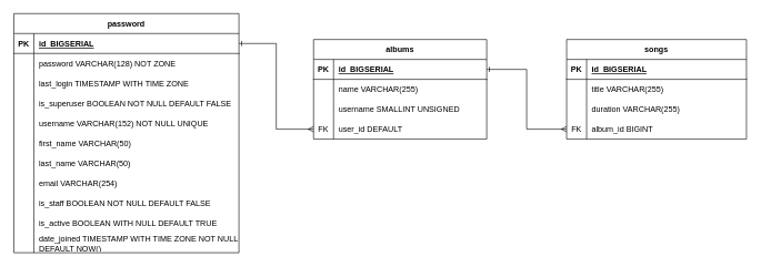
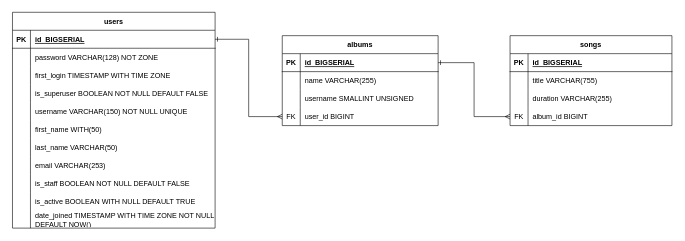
  <mxCell id="0" />
  <mxCell id="1" parent="0" />
- <mxCell id="2" value="password" style="shape=table;startSize=30;container=1;collapsible=1;childLayout=tableLayout;fixedRows=1;rowLines=0;fontStyle=1;align=center;resizeLast=1;" vertex="1" parent="1"><mxGeometry x="20" y="20" width="338" height="360" as="geometry" /></mxCell>
+ <mxCell id="2" value="users" style="shape=table;startSize=30;container=1;collapsible=1;childLayout=tableLayout;fixedRows=1;rowLines=0;fontStyle=1;align=center;resizeLast=1;" vertex="1" parent="1"><mxGeometry x="20" y="20" width="338" height="360" as="geometry" /></mxCell>
  <mxCell id="3" value="" style="shape=tableRow;horizontal=0;startSize=0;swimlaneHead=0;swimlaneBody=0;fillColor=none;collapsible=0;dropTarget=0;points=[[0,0.5],[1,0.5]];portConstraint=eastwest;top=0;left=0;right=0;bottom=1;" vertex="1" parent="2"><mxGeometry y="30" width="338" height="30" as="geometry" /></mxCell>
  <mxCell id="4" value="PK" style="shape=partialRectangle;connectable=0;fillColor=none;top=0;left=0;bottom=0;right=0;fontStyle=1;overflow=hidden;" vertex="1" parent="3"><mxGeometry width="30" height="30" as="geometry"><mxRectangle width="30" height="30" as="alternateBounds" /></mxGeometry></mxCell>
  <mxCell id="5" value="id  BIGSERIAL" style="shape=partialRectangle;connectable=0;fillColor=none;top=0;left=0;bottom=0;right=0;align=left;spacingLeft=6;fontStyle=5;overflow=hidden;" vertex="1" parent="3"><mxGeometry x="30" width="308" height="30" as="geometry"><mxRectangle width="308" height="30" as="alternateBounds" /></mxGeometry></mxCell>
  <mxCell id="6" value="" style="shape=tableRow;horizontal=0;startSize=0;swimlaneHead=0;swimlaneBody=0;fillColor=none;collapsible=0;dropTarget=0;points=[[0,0.5],[1,0.5]];portConstraint=eastwest;top=0;left=0;right=0;bottom=0;" vertex="1" parent="2"><mxGeometry y="60" width="338" height="30" as="geometry" /></mxCell>
  <mxCell id="7" value="" style="shape=partialRectangle;connectable=0;fillColor=none;top=0;left=0;bottom=0;right=0;editable=1;overflow=hidden;" vertex="1" parent="6"><mxGeometry width="30" height="30" as="geometry"><mxRectangle width="30" height="30" as="alternateBounds" /></mxGeometry></mxCell>
  <mxCell id="8" value="password VARCHAR(128) NOT ZONE" style="shape=partialRectangle;connectable=0;fillColor=none;top=0;left=0;bottom=0;right=0;align=left;spacingLeft=6;overflow=hidden;" vertex="1" parent="6"><mxGeometry x="30" width="308" height="30" as="geometry"><mxRectangle width="308" height="30" as="alternateBounds" /></mxGeometry></mxCell>
  <mxCell id="9" value="" style="shape=tableRow;horizontal=0;startSize=0;swimlaneHead=0;swimlaneBody=0;fillColor=none;collapsible=0;dropTarget=0;points=[[0,0.5],[1,0.5]];portConstraint=eastwest;top=0;left=0;right=0;bottom=0;" vertex="1" parent="2"><mxGeometry y="90" width="338" height="30" as="geometry" /></mxCell>
  <mxCell id="10" value="" style="shape=partialRectangle;connectable=0;fillColor=none;top=0;left=0;bottom=0;right=0;editable=1;overflow=hidden;" vertex="1" parent="9"><mxGeometry width="30" height="30" as="geometry"><mxRectangle width="30" height="30" as="alternateBounds" /></mxGeometry></mxCell>
- <mxCell id="11" value="last_login TIMESTAMP WITH TIME ZONE" style="shape=partialRectangle;connectable=0;fillColor=none;top=0;left=0;bottom=0;right=0;align=left;spacingLeft=6;overflow=hidden;" vertex="1" parent="9"><mxGeometry x="30" width="308" height="30" as="geometry"><mxRectangle width="308" height="30" as="alternateBounds" /></mxGeometry></mxCell>
+ <mxCell id="11" value="first_login TIMESTAMP WITH TIME ZONE" style="shape=partialRectangle;connectable=0;fillColor=none;top=0;left=0;bottom=0;right=0;align=left;spacingLeft=6;overflow=hidden;" vertex="1" parent="9"><mxGeometry x="30" width="308" height="30" as="geometry"><mxRectangle width="308" height="30" as="alternateBounds" /></mxGeometry></mxCell>
  <mxCell id="12" value="" style="shape=tableRow;horizontal=0;startSize=0;swimlaneHead=0;swimlaneBody=0;fillColor=none;collapsible=0;dropTarget=0;points=[[0,0.5],[1,0.5]];portConstraint=eastwest;top=0;left=0;right=0;bottom=0;" vertex="1" parent="2"><mxGeometry y="120" width="338" height="30" as="geometry" /></mxCell>
  <mxCell id="13" value="" style="shape=partialRectangle;connectable=0;fillColor=none;top=0;left=0;bottom=0;right=0;editable=1;overflow=hidden;" vertex="1" parent="12"><mxGeometry width="30" height="30" as="geometry"><mxRectangle width="30" height="30" as="alternateBounds" /></mxGeometry></mxCell>
  <mxCell id="14" value="is_superuser BOOLEAN NOT NULL DEFAULT FALSE" style="shape=partialRectangle;connectable=0;fillColor=none;top=0;left=0;bottom=0;right=0;align=left;spacingLeft=6;overflow=hidden;" vertex="1" parent="12"><mxGeometry x="30" width="308" height="30" as="geometry"><mxRectangle width="308" height="30" as="alternateBounds" /></mxGeometry></mxCell>
  <mxCell id="15" style="shape=tableRow;horizontal=0;startSize=0;swimlaneHead=0;swimlaneBody=0;fillColor=none;collapsible=0;dropTarget=0;points=[[0,0.5],[1,0.5]];portConstraint=eastwest;top=0;left=0;right=0;bottom=0;" vertex="1" parent="2"><mxGeometry y="150" width="338" height="30" as="geometry" /></mxCell>
  <mxCell id="16" style="shape=partialRectangle;connectable=0;fillColor=none;top=0;left=0;bottom=0;right=0;editable=1;overflow=hidden;" vertex="1" parent="15"><mxGeometry width="30" height="30" as="geometry"><mxRectangle width="30" height="30" as="alternateBounds" /></mxGeometry></mxCell>
- <mxCell id="17" value="username VARCHAR(152) NOT NULL UNIQUE" style="shape=partialRectangle;connectable=0;fillColor=none;top=0;left=0;bottom=0;right=0;align=left;spacingLeft=6;overflow=hidden;" vertex="1" parent="15"><mxGeometry x="30" width="308" height="30" as="geometry"><mxRectangle width="308" height="30" as="alternateBounds" /></mxGeometry></mxCell>
+ <mxCell id="17" value="username VARCHAR(150) NOT NULL UNIQUE" style="shape=partialRectangle;connectable=0;fillColor=none;top=0;left=0;bottom=0;right=0;align=left;spacingLeft=6;overflow=hidden;" vertex="1" parent="15"><mxGeometry x="30" width="308" height="30" as="geometry"><mxRectangle width="308" height="30" as="alternateBounds" /></mxGeometry></mxCell>
  <mxCell id="18" style="shape=tableRow;horizontal=0;startSize=0;swimlaneHead=0;swimlaneBody=0;fillColor=none;collapsible=0;dropTarget=0;points=[[0,0.5],[1,0.5]];portConstraint=eastwest;top=0;left=0;right=0;bottom=0;" vertex="1" parent="2"><mxGeometry y="180" width="338" height="30" as="geometry" /></mxCell>
  <mxCell id="19" style="shape=partialRectangle;connectable=0;fillColor=none;top=0;left=0;bottom=0;right=0;editable=1;overflow=hidden;" vertex="1" parent="18"><mxGeometry width="30" height="30" as="geometry"><mxRectangle width="30" height="30" as="alternateBounds" /></mxGeometry></mxCell>
- <mxCell id="20" value="first_name VARCHAR(50)" style="shape=partialRectangle;connectable=0;fillColor=none;top=0;left=0;bottom=0;right=0;align=left;spacingLeft=6;overflow=hidden;" vertex="1" parent="18"><mxGeometry x="30" width="308" height="30" as="geometry"><mxRectangle width="308" height="30" as="alternateBounds" /></mxGeometry></mxCell>
+ <mxCell id="20" value="first_name WITH(50)" style="shape=partialRectangle;connectable=0;fillColor=none;top=0;left=0;bottom=0;right=0;align=left;spacingLeft=6;overflow=hidden;" vertex="1" parent="18"><mxGeometry x="30" width="308" height="30" as="geometry"><mxRectangle width="308" height="30" as="alternateBounds" /></mxGeometry></mxCell>
  <mxCell id="21" style="shape=tableRow;horizontal=0;startSize=0;swimlaneHead=0;swimlaneBody=0;fillColor=none;collapsible=0;dropTarget=0;points=[[0,0.5],[1,0.5]];portConstraint=eastwest;top=0;left=0;right=0;bottom=0;" vertex="1" parent="2"><mxGeometry y="210" width="338" height="30" as="geometry" /></mxCell>
  <mxCell id="22" style="shape=partialRectangle;connectable=0;fillColor=none;top=0;left=0;bottom=0;right=0;editable=1;overflow=hidden;" vertex="1" parent="21"><mxGeometry width="30" height="30" as="geometry"><mxRectangle width="30" height="30" as="alternateBounds" /></mxGeometry></mxCell>
  <mxCell id="23" value="last_name VARCHAR(50)" style="shape=partialRectangle;connectable=0;fillColor=none;top=0;left=0;bottom=0;right=0;align=left;spacingLeft=6;overflow=hidden;" vertex="1" parent="21"><mxGeometry x="30" width="308" height="30" as="geometry"><mxRectangle width="308" height="30" as="alternateBounds" /></mxGeometry></mxCell>
  <mxCell id="24" style="shape=tableRow;horizontal=0;startSize=0;swimlaneHead=0;swimlaneBody=0;fillColor=none;collapsible=0;dropTarget=0;points=[[0,0.5],[1,0.5]];portConstraint=eastwest;top=0;left=0;right=0;bottom=0;" vertex="1" parent="2"><mxGeometry y="240" width="338" height="30" as="geometry" /></mxCell>
  <mxCell id="25" style="shape=partialRectangle;connectable=0;fillColor=none;top=0;left=0;bottom=0;right=0;editable=1;overflow=hidden;" vertex="1" parent="24"><mxGeometry width="30" height="30" as="geometry"><mxRectangle width="30" height="30" as="alternateBounds" /></mxGeometry></mxCell>
- <mxCell id="26" value="email VARCHAR(254)" style="shape=partialRectangle;connectable=0;fillColor=none;top=0;left=0;bottom=0;right=0;align=left;spacingLeft=6;overflow=hidden;" vertex="1" parent="24"><mxGeometry x="30" width="308" height="30" as="geometry"><mxRectangle width="308" height="30" as="alternateBounds" /></mxGeometry></mxCell>
+ <mxCell id="26" value="email VARCHAR(253)" style="shape=partialRectangle;connectable=0;fillColor=none;top=0;left=0;bottom=0;right=0;align=left;spacingLeft=6;overflow=hidden;" vertex="1" parent="24"><mxGeometry x="30" width="308" height="30" as="geometry"><mxRectangle width="308" height="30" as="alternateBounds" /></mxGeometry></mxCell>
  <mxCell id="27" style="shape=tableRow;horizontal=0;startSize=0;swimlaneHead=0;swimlaneBody=0;fillColor=none;collapsible=0;dropTarget=0;points=[[0,0.5],[1,0.5]];portConstraint=eastwest;top=0;left=0;right=0;bottom=0;" vertex="1" parent="2"><mxGeometry y="270" width="338" height="30" as="geometry" /></mxCell>
  <mxCell id="28" style="shape=partialRectangle;connectable=0;fillColor=none;top=0;left=0;bottom=0;right=0;editable=1;overflow=hidden;" vertex="1" parent="27"><mxGeometry width="30" height="30" as="geometry"><mxRectangle width="30" height="30" as="alternateBounds" /></mxGeometry></mxCell>
  <mxCell id="29" value="is_staff BOOLEAN NOT NULL DEFAULT FALSE" style="shape=partialRectangle;connectable=0;fillColor=none;top=0;left=0;bottom=0;right=0;align=left;spacingLeft=6;overflow=hidden;" vertex="1" parent="27"><mxGeometry x="30" width="308" height="30" as="geometry"><mxRectangle width="308" height="30" as="alternateBounds" /></mxGeometry></mxCell>
  <mxCell id="30" style="shape=tableRow;horizontal=0;startSize=0;swimlaneHead=0;swimlaneBody=0;fillColor=none;collapsible=0;dropTarget=0;points=[[0,0.5],[1,0.5]];portConstraint=eastwest;top=0;left=0;right=0;bottom=0;" vertex="1" parent="2"><mxGeometry y="300" width="338" height="30" as="geometry" /></mxCell>
  <mxCell id="31" style="shape=partialRectangle;connectable=0;fillColor=none;top=0;left=0;bottom=0;right=0;editable=1;overflow=hidden;" vertex="1" parent="30"><mxGeometry width="30" height="30" as="geometry"><mxRectangle width="30" height="30" as="alternateBounds" /></mxGeometry></mxCell>
  <mxCell id="32" value="is_active BOOLEAN WITH NULL DEFAULT TRUE" style="shape=partialRectangle;connectable=0;fillColor=none;top=0;left=0;bottom=0;right=0;align=left;spacingLeft=6;overflow=hidden;" vertex="1" parent="30"><mxGeometry x="30" width="308" height="30" as="geometry"><mxRectangle width="308" height="30" as="alternateBounds" /></mxGeometry></mxCell>
  <mxCell id="33" style="shape=tableRow;horizontal=0;startSize=0;swimlaneHead=0;swimlaneBody=0;fillColor=none;collapsible=0;dropTarget=0;points=[[0,0.5],[1,0.5]];portConstraint=eastwest;top=0;left=0;right=0;bottom=0;" vertex="1" parent="2"><mxGeometry y="330" width="338" height="30" as="geometry" /></mxCell>
  <mxCell id="34" style="shape=partialRectangle;connectable=0;fillColor=none;top=0;left=0;bottom=0;right=0;editable=1;overflow=hidden;" vertex="1" parent="33"><mxGeometry width="30" height="30" as="geometry"><mxRectangle width="30" height="30" as="alternateBounds" /></mxGeometry></mxCell>
  <mxCell id="35" value="date_joined TIMESTAMP WITH TIME ZONE NOT NULL DEFAULT NOW()" style="shape=partialRectangle;connectable=0;fillColor=none;top=0;left=0;bottom=0;right=0;align=left;spacingLeft=6;overflow=hidden;whiteSpace=wrap;" vertex="1" parent="33"><mxGeometry x="30" width="308" height="30" as="geometry"><mxRectangle width="308" height="30" as="alternateBounds" /></mxGeometry></mxCell>
  <mxCell id="36" value="albums" style="shape=table;startSize=30;container=1;collapsible=1;childLayout=tableLayout;fixedRows=1;rowLines=0;fontStyle=1;align=center;resizeLast=1;" vertex="1" parent="1"><mxGeometry x="470" y="59" width="260" height="150" as="geometry" /></mxCell>
  <mxCell id="37" value="" style="shape=tableRow;horizontal=0;startSize=0;swimlaneHead=0;swimlaneBody=0;fillColor=none;collapsible=0;dropTarget=0;points=[[0,0.5],[1,0.5]];portConstraint=eastwest;top=0;left=0;right=0;bottom=1;" vertex="1" parent="36"><mxGeometry y="30" width="260" height="30" as="geometry" /></mxCell>
  <mxCell id="38" value="PK" style="shape=partialRectangle;connectable=0;fillColor=none;top=0;left=0;bottom=0;right=0;fontStyle=1;overflow=hidden;" vertex="1" parent="37"><mxGeometry width="30" height="30" as="geometry"><mxRectangle width="30" height="30" as="alternateBounds" /></mxGeometry></mxCell>
  <mxCell id="39" value="id  BIGSERIAL" style="shape=partialRectangle;connectable=0;fillColor=none;top=0;left=0;bottom=0;right=0;align=left;spacingLeft=6;fontStyle=5;overflow=hidden;" vertex="1" parent="37"><mxGeometry x="30" width="230" height="30" as="geometry"><mxRectangle width="230" height="30" as="alternateBounds" /></mxGeometry></mxCell>
  <mxCell id="40" value="" style="shape=tableRow;horizontal=0;startSize=0;swimlaneHead=0;swimlaneBody=0;fillColor=none;collapsible=0;dropTarget=0;points=[[0,0.5],[1,0.5]];portConstraint=eastwest;top=0;left=0;right=0;bottom=0;" vertex="1" parent="36"><mxGeometry y="60" width="260" height="30" as="geometry" /></mxCell>
  <mxCell id="41" value="" style="shape=partialRectangle;connectable=0;fillColor=none;top=0;left=0;bottom=0;right=0;editable=1;overflow=hidden;" vertex="1" parent="40"><mxGeometry width="30" height="30" as="geometry"><mxRectangle width="30" height="30" as="alternateBounds" /></mxGeometry></mxCell>
  <mxCell id="42" value="name VARCHAR(255)" style="shape=partialRectangle;connectable=0;fillColor=none;top=0;left=0;bottom=0;right=0;align=left;spacingLeft=6;overflow=hidden;" vertex="1" parent="40"><mxGeometry x="30" width="230" height="30" as="geometry"><mxRectangle width="230" height="30" as="alternateBounds" /></mxGeometry></mxCell>
  <mxCell id="43" value="" style="shape=tableRow;horizontal=0;startSize=0;swimlaneHead=0;swimlaneBody=0;fillColor=none;collapsible=0;dropTarget=0;points=[[0,0.5],[1,0.5]];portConstraint=eastwest;top=0;left=0;right=0;bottom=0;" vertex="1" parent="36"><mxGeometry y="90" width="260" height="30" as="geometry" /></mxCell>
  <mxCell id="44" value="" style="shape=partialRectangle;connectable=0;fillColor=none;top=0;left=0;bottom=0;right=0;editable=1;overflow=hidden;" vertex="1" parent="43"><mxGeometry width="30" height="30" as="geometry"><mxRectangle width="30" height="30" as="alternateBounds" /></mxGeometry></mxCell>
  <mxCell id="45" value="username SMALLINT UNSIGNED" style="shape=partialRectangle;connectable=0;fillColor=none;top=0;left=0;bottom=0;right=0;align=left;spacingLeft=6;overflow=hidden;" vertex="1" parent="43"><mxGeometry x="30" width="230" height="30" as="geometry"><mxRectangle width="230" height="30" as="alternateBounds" /></mxGeometry></mxCell>
  <mxCell id="46" value="" style="shape=tableRow;horizontal=0;startSize=0;swimlaneHead=0;swimlaneBody=0;fillColor=none;collapsible=0;dropTarget=0;points=[[0,0.5],[1,0.5]];portConstraint=eastwest;top=0;left=0;right=0;bottom=0;" vertex="1" parent="36"><mxGeometry y="120" width="260" height="30" as="geometry" /></mxCell>
  <mxCell id="47" value="FK" style="shape=partialRectangle;connectable=0;fillColor=none;top=0;left=0;bottom=0;right=0;editable=1;overflow=hidden;" vertex="1" parent="46"><mxGeometry width="30" height="30" as="geometry"><mxRectangle width="30" height="30" as="alternateBounds" /></mxGeometry></mxCell>
- <mxCell id="48" value="user_id DEFAULT" style="shape=partialRectangle;connectable=0;fillColor=none;top=0;left=0;bottom=0;right=0;align=left;spacingLeft=6;overflow=hidden;" vertex="1" parent="46"><mxGeometry x="30" width="230" height="30" as="geometry"><mxRectangle width="230" height="30" as="alternateBounds" /></mxGeometry></mxCell>
+ <mxCell id="48" value="user_id BIGINT" style="shape=partialRectangle;connectable=0;fillColor=none;top=0;left=0;bottom=0;right=0;align=left;spacingLeft=6;overflow=hidden;" vertex="1" parent="46"><mxGeometry x="30" width="230" height="30" as="geometry"><mxRectangle width="230" height="30" as="alternateBounds" /></mxGeometry></mxCell>
  <mxCell id="49" value="songs" style="shape=table;startSize=30;container=1;collapsible=1;childLayout=tableLayout;fixedRows=1;rowLines=0;fontStyle=1;align=center;resizeLast=1;" vertex="1" parent="1"><mxGeometry x="850" y="59" width="270" height="150" as="geometry" /></mxCell>
  <mxCell id="50" value="" style="shape=tableRow;horizontal=0;startSize=0;swimlaneHead=0;swimlaneBody=0;fillColor=none;collapsible=0;dropTarget=0;points=[[0,0.5],[1,0.5]];portConstraint=eastwest;top=0;left=0;right=0;bottom=1;" vertex="1" parent="49"><mxGeometry y="30" width="270" height="30" as="geometry" /></mxCell>
  <mxCell id="51" value="PK" style="shape=partialRectangle;connectable=0;fillColor=none;top=0;left=0;bottom=0;right=0;fontStyle=1;overflow=hidden;" vertex="1" parent="50"><mxGeometry width="30" height="30" as="geometry"><mxRectangle width="30" height="30" as="alternateBounds" /></mxGeometry></mxCell>
  <mxCell id="52" value="id  BIGSERIAL" style="shape=partialRectangle;connectable=0;fillColor=none;top=0;left=0;bottom=0;right=0;align=left;spacingLeft=6;fontStyle=5;overflow=hidden;" vertex="1" parent="50"><mxGeometry x="30" width="240" height="30" as="geometry"><mxRectangle width="240" height="30" as="alternateBounds" /></mxGeometry></mxCell>
  <mxCell id="53" value="" style="shape=tableRow;horizontal=0;startSize=0;swimlaneHead=0;swimlaneBody=0;fillColor=none;collapsible=0;dropTarget=0;points=[[0,0.5],[1,0.5]];portConstraint=eastwest;top=0;left=0;right=0;bottom=0;" vertex="1" parent="49"><mxGeometry y="60" width="270" height="30" as="geometry" /></mxCell>
  <mxCell id="54" value="" style="shape=partialRectangle;connectable=0;fillColor=none;top=0;left=0;bottom=0;right=0;editable=1;overflow=hidden;" vertex="1" parent="53"><mxGeometry width="30" height="30" as="geometry"><mxRectangle width="30" height="30" as="alternateBounds" /></mxGeometry></mxCell>
- <mxCell id="55" value="title VARCHAR(255)" style="shape=partialRectangle;connectable=0;fillColor=none;top=0;left=0;bottom=0;right=0;align=left;spacingLeft=6;overflow=hidden;" vertex="1" parent="53"><mxGeometry x="30" width="240" height="30" as="geometry"><mxRectangle width="240" height="30" as="alternateBounds" /></mxGeometry></mxCell>
+ <mxCell id="55" value="title VARCHAR(755)" style="shape=partialRectangle;connectable=0;fillColor=none;top=0;left=0;bottom=0;right=0;align=left;spacingLeft=6;overflow=hidden;" vertex="1" parent="53"><mxGeometry x="30" width="240" height="30" as="geometry"><mxRectangle width="240" height="30" as="alternateBounds" /></mxGeometry></mxCell>
  <mxCell id="56" value="" style="shape=tableRow;horizontal=0;startSize=0;swimlaneHead=0;swimlaneBody=0;fillColor=none;collapsible=0;dropTarget=0;points=[[0,0.5],[1,0.5]];portConstraint=eastwest;top=0;left=0;right=0;bottom=0;" vertex="1" parent="49"><mxGeometry y="90" width="270" height="30" as="geometry" /></mxCell>
  <mxCell id="57" value="" style="shape=partialRectangle;connectable=0;fillColor=none;top=0;left=0;bottom=0;right=0;editable=1;overflow=hidden;" vertex="1" parent="56"><mxGeometry width="30" height="30" as="geometry"><mxRectangle width="30" height="30" as="alternateBounds" /></mxGeometry></mxCell>
  <mxCell id="58" value="duration VARCHAR(255)" style="shape=partialRectangle;connectable=0;fillColor=none;top=0;left=0;bottom=0;right=0;align=left;spacingLeft=6;overflow=hidden;" vertex="1" parent="56"><mxGeometry x="30" width="240" height="30" as="geometry"><mxRectangle width="240" height="30" as="alternateBounds" /></mxGeometry></mxCell>
  <mxCell id="59" value="" style="shape=tableRow;horizontal=0;startSize=0;swimlaneHead=0;swimlaneBody=0;fillColor=none;collapsible=0;dropTarget=0;points=[[0,0.5],[1,0.5]];portConstraint=eastwest;top=0;left=0;right=0;bottom=0;" vertex="1" parent="49"><mxGeometry y="120" width="270" height="30" as="geometry" /></mxCell>
  <mxCell id="60" value="FK" style="shape=partialRectangle;connectable=0;fillColor=none;top=0;left=0;bottom=0;right=0;editable=1;overflow=hidden;" vertex="1" parent="59"><mxGeometry width="30" height="30" as="geometry"><mxRectangle width="30" height="30" as="alternateBounds" /></mxGeometry></mxCell>
  <mxCell id="61" value="album_id BIGINT" style="shape=partialRectangle;connectable=0;fillColor=none;top=0;left=0;bottom=0;right=0;align=left;spacingLeft=6;overflow=hidden;" vertex="1" parent="59"><mxGeometry x="30" width="240" height="30" as="geometry"><mxRectangle width="240" height="30" as="alternateBounds" /></mxGeometry></mxCell>
  <mxCell id="62" style="edgeStyle=orthogonalEdgeStyle;rounded=0;orthogonalLoop=1;jettySize=auto;html=1;exitX=1;exitY=0.5;exitDx=0;exitDy=0;entryX=0;entryY=0.5;entryDx=0;entryDy=0;startArrow=ERone;startFill=0;endArrow=ERmany;endFill=0;" edge="1" parent="1" source="3" target="46"><mxGeometry relative="1" as="geometry" /></mxCell>
  <mxCell id="63" style="edgeStyle=orthogonalEdgeStyle;rounded=0;orthogonalLoop=1;jettySize=auto;html=1;exitX=1;exitY=0.5;exitDx=0;exitDy=0;entryX=0;entryY=0.5;entryDx=0;entryDy=0;startArrow=ERone;startFill=0;endArrow=ERmany;endFill=0;" edge="1" parent="1" source="37" target="59"><mxGeometry relative="1" as="geometry" /></mxCell>
